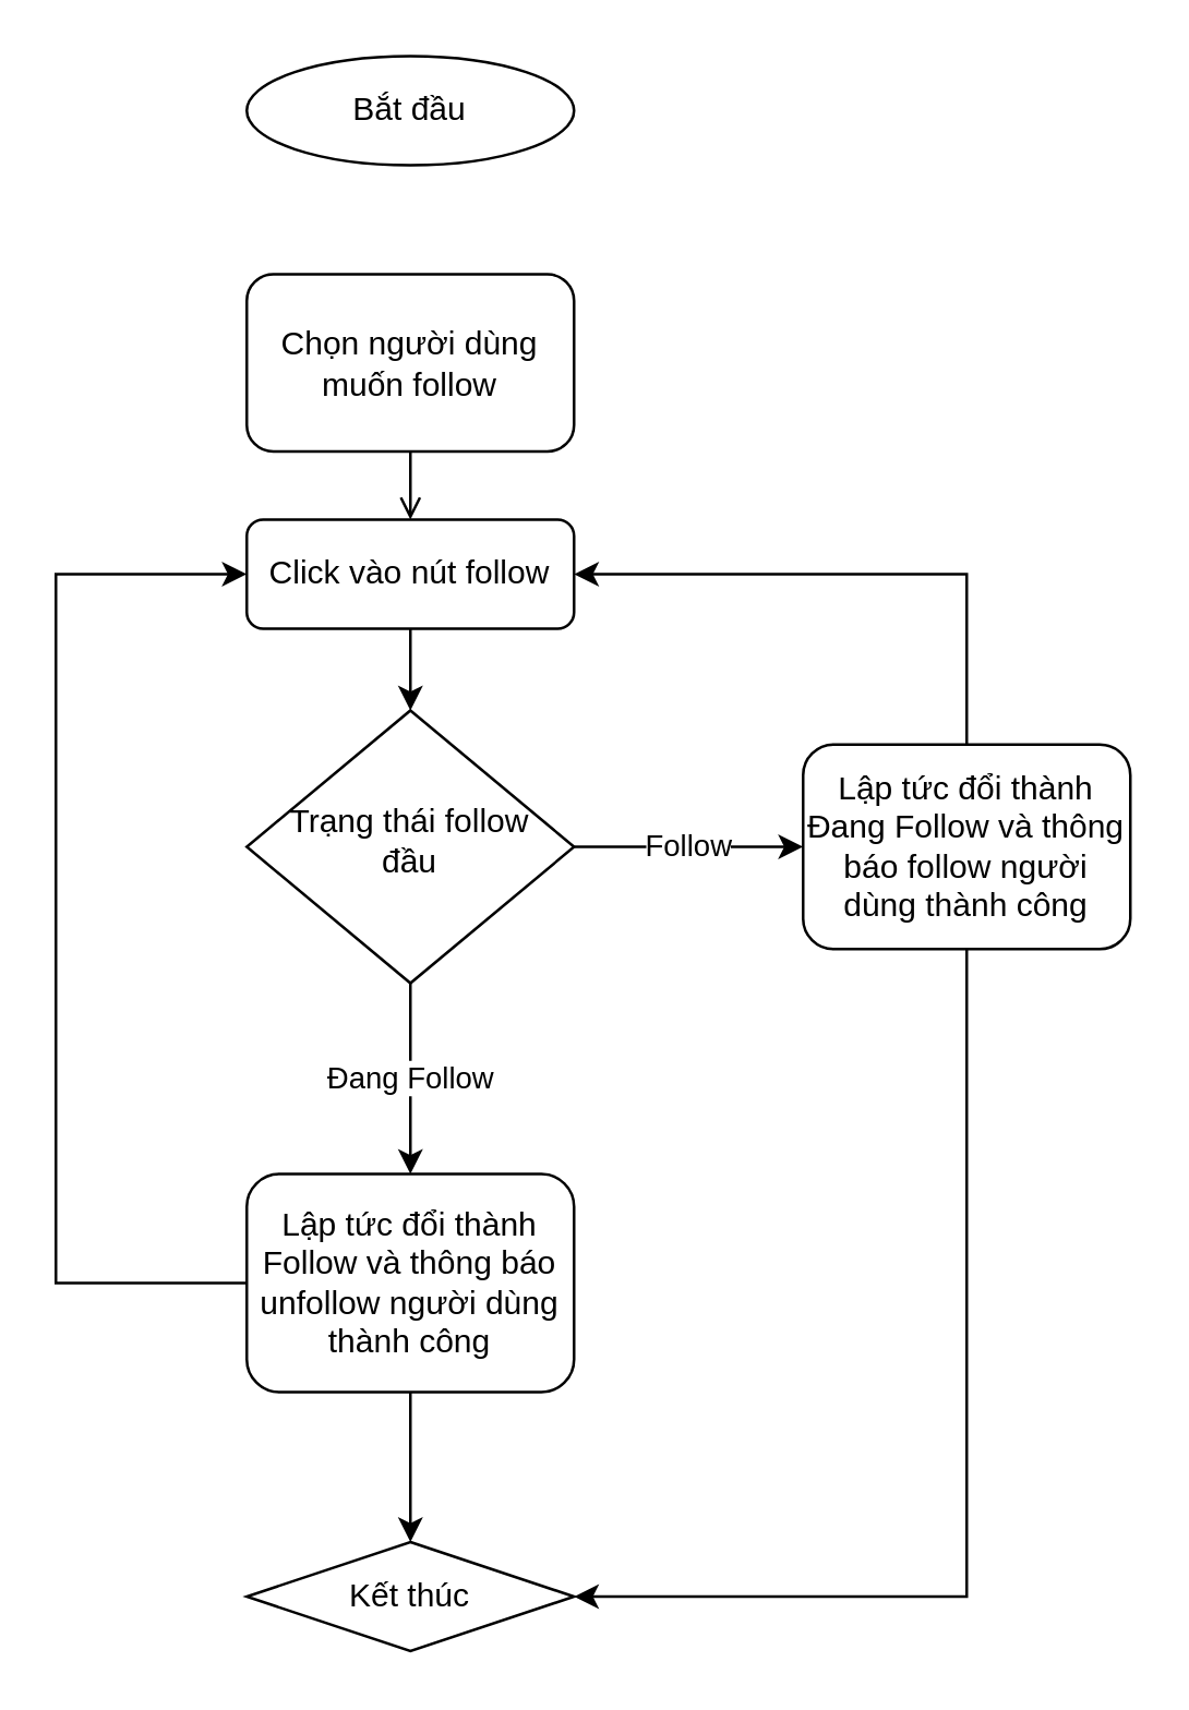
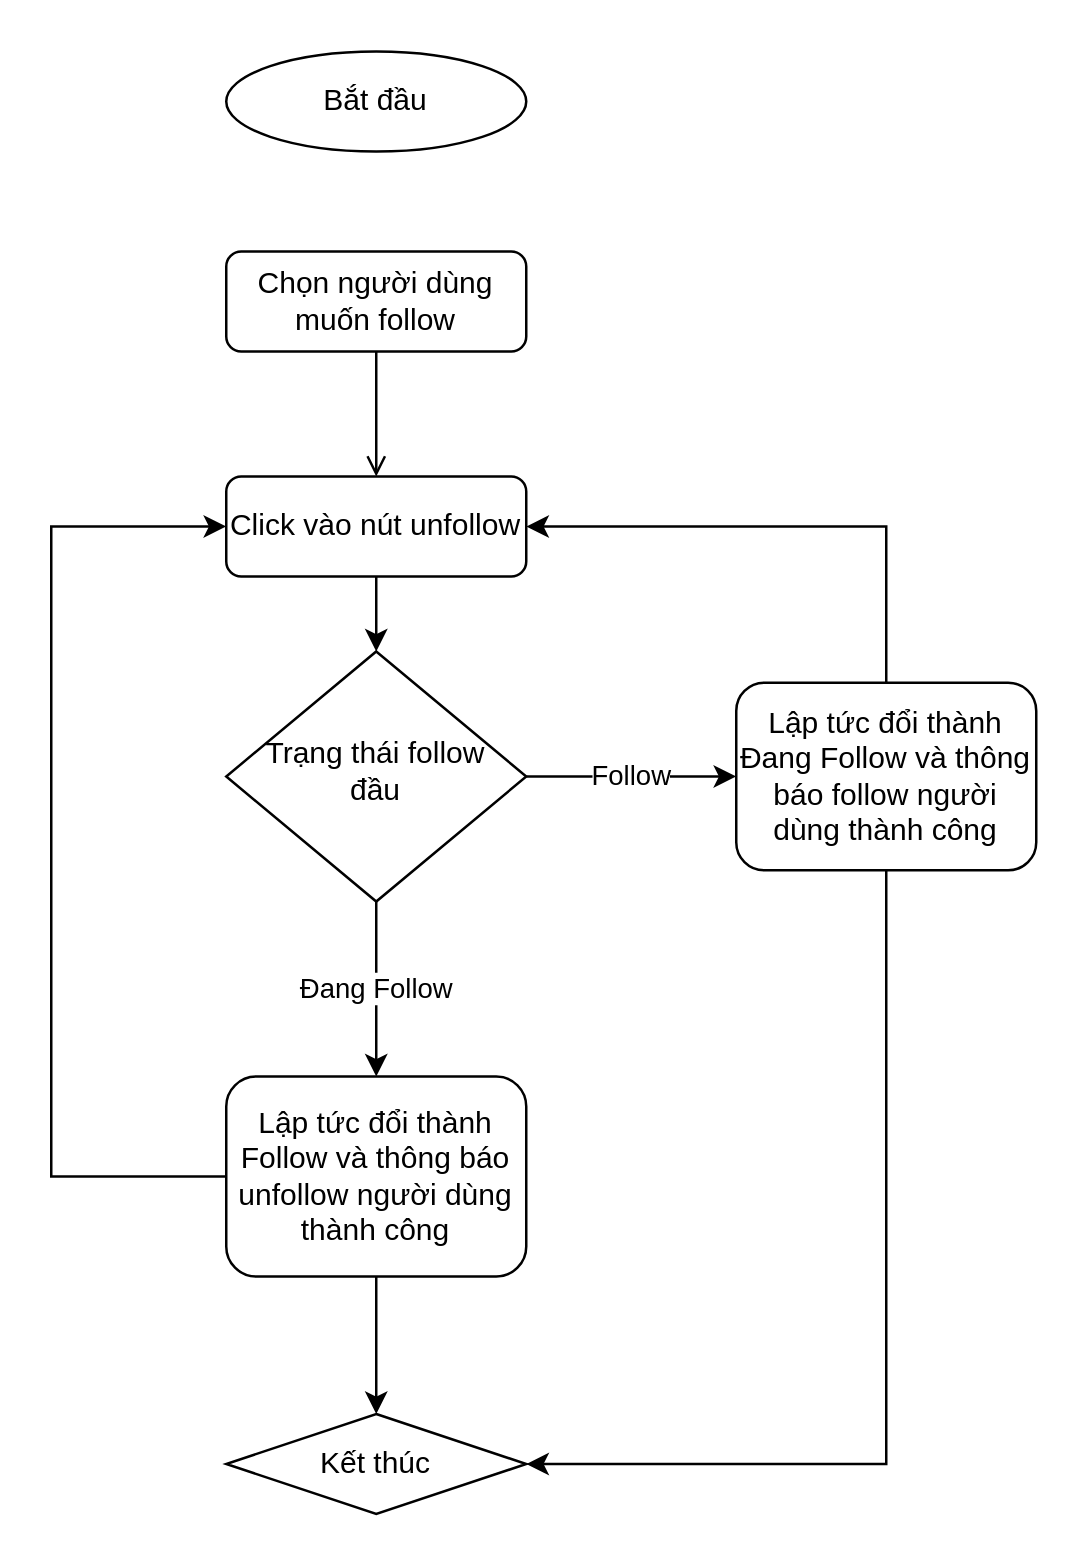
  <mxCell id="0" />
  <mxCell id="1" parent="0" />
  <mxCell id="2" value="Follow" style="edgeStyle=orthogonalEdgeStyle;rounded=0;orthogonalLoop=1;jettySize=auto;html=1;exitX=1;exitY=0.5;exitDx=0;exitDy=0;entryX=0;entryY=0.5;entryDx=0;entryDy=0;" edge="1" parent="1" source="4" target="9"><mxGeometry relative="1" as="geometry" /></mxCell>
  <mxCell id="3" value="Đang Follow" style="edgeStyle=orthogonalEdgeStyle;rounded=0;orthogonalLoop=1;jettySize=auto;html=1;exitX=0.5;exitY=1;exitDx=0;exitDy=0;entryX=0.5;entryY=0;entryDx=0;entryDy=0;" edge="1" parent="1" source="4" target="12"><mxGeometry relative="1" as="geometry" /></mxCell>
  <mxCell id="4" value="Trạng thái follow đầu" style="rhombus;whiteSpace=wrap;html=1;shadow=0;fontFamily=Helvetica;fontSize=12;align=center;strokeWidth=1;spacing=6;spacingTop=-4;" parent="1" vertex="1"><mxGeometry x="90" y="260" width="120" height="100" as="geometry" /></mxCell>
  <mxCell id="5" style="edgeStyle=orthogonalEdgeStyle;rounded=0;orthogonalLoop=1;jettySize=auto;html=1;exitX=0.5;exitY=1;exitDx=0;exitDy=0;endArrow=open;" edge="1" parent="1" source="6" target="15"><mxGeometry relative="1" as="geometry" /></mxCell>
- <mxCell id="6" value="Chọn người dùng muốn follow" style="rounded=1;whiteSpace=wrap;html=1;fontSize=12;glass=0;strokeWidth=1;shadow=0;" vertex="1" parent="1"><mxGeometry x="90" y="100" width="120" height="65" as="geometry" /></mxCell>
+ <mxCell id="6" value="Chọn người dùng muốn follow" style="rounded=1;whiteSpace=wrap;html=1;fontSize=12;glass=0;strokeWidth=1;shadow=0;" vertex="1" parent="1"><mxGeometry x="90" y="100" width="120" height="40" as="geometry" /></mxCell>
  <mxCell id="7" style="edgeStyle=orthogonalEdgeStyle;rounded=0;orthogonalLoop=1;jettySize=auto;html=1;exitX=0.5;exitY=0;exitDx=0;exitDy=0;entryX=1;entryY=0.5;entryDx=0;entryDy=0;" edge="1" parent="1" source="9" target="15"><mxGeometry relative="1" as="geometry" /></mxCell>
  <mxCell id="8" style="edgeStyle=orthogonalEdgeStyle;rounded=0;orthogonalLoop=1;jettySize=auto;html=1;exitX=0.5;exitY=1;exitDx=0;exitDy=0;entryX=1;entryY=0.5;entryDx=0;entryDy=0;" edge="1" parent="1" source="9" target="16"><mxGeometry relative="1" as="geometry" /></mxCell>
  <mxCell id="9" value="Lập tức đổi thành Đang Follow và thông báo follow người dùng thành công" style="rounded=1;whiteSpace=wrap;html=1;fontSize=12;glass=0;strokeWidth=1;shadow=0;" vertex="1" parent="1"><mxGeometry x="294" y="272.5" width="120" height="75" as="geometry" /></mxCell>
  <mxCell id="10" style="edgeStyle=orthogonalEdgeStyle;rounded=0;orthogonalLoop=1;jettySize=auto;html=1;exitX=0.5;exitY=1;exitDx=0;exitDy=0;entryX=0.5;entryY=0;entryDx=0;entryDy=0;" edge="1" parent="1" source="12" target="16"><mxGeometry relative="1" as="geometry" /></mxCell>
  <mxCell id="11" style="edgeStyle=orthogonalEdgeStyle;rounded=0;orthogonalLoop=1;jettySize=auto;html=1;exitX=0;exitY=0.5;exitDx=0;exitDy=0;entryX=0;entryY=0.5;entryDx=0;entryDy=0;" edge="1" parent="1" source="12" target="15"><mxGeometry relative="1" as="geometry"><Array as="points"><mxPoint x="20" y="470" /><mxPoint x="20" y="210" /></Array></mxGeometry></mxCell>
  <mxCell id="12" value="Lập tức đổi thành Follow và thông báo unfollow người dùng thành công" style="rounded=1;whiteSpace=wrap;html=1;fontSize=12;glass=0;strokeWidth=1;shadow=0;" vertex="1" parent="1"><mxGeometry x="90" y="430" width="120" height="80" as="geometry" /></mxCell>
  <mxCell id="13" value="Bắt đầu" style="ellipse;whiteSpace=wrap;html=1;" vertex="1" parent="1"><mxGeometry x="90" y="20" width="120" height="40" as="geometry" /></mxCell>
  <mxCell id="14" style="edgeStyle=orthogonalEdgeStyle;rounded=0;orthogonalLoop=1;jettySize=auto;html=1;exitX=0.5;exitY=1;exitDx=0;exitDy=0;entryX=0.5;entryY=0;entryDx=0;entryDy=0;" edge="1" parent="1" source="15" target="4"><mxGeometry relative="1" as="geometry" /></mxCell>
- <mxCell id="15" value="Click vào nút follow" style="rounded=1;whiteSpace=wrap;html=1;fontSize=12;glass=0;strokeWidth=1;shadow=0;" vertex="1" parent="1"><mxGeometry x="90" y="190" width="120" height="40" as="geometry" /></mxCell>
+ <mxCell id="15" value="Click vào nút unfollow" style="rounded=1;whiteSpace=wrap;html=1;fontSize=12;glass=0;strokeWidth=1;shadow=0;" vertex="1" parent="1"><mxGeometry x="90" y="190" width="120" height="40" as="geometry" /></mxCell>
  <mxCell id="16" value="Kết thúc" style="rhombus;whiteSpace=wrap;html=1;" vertex="1" parent="1"><mxGeometry x="90" y="565" width="120" height="40" as="geometry" /></mxCell>
